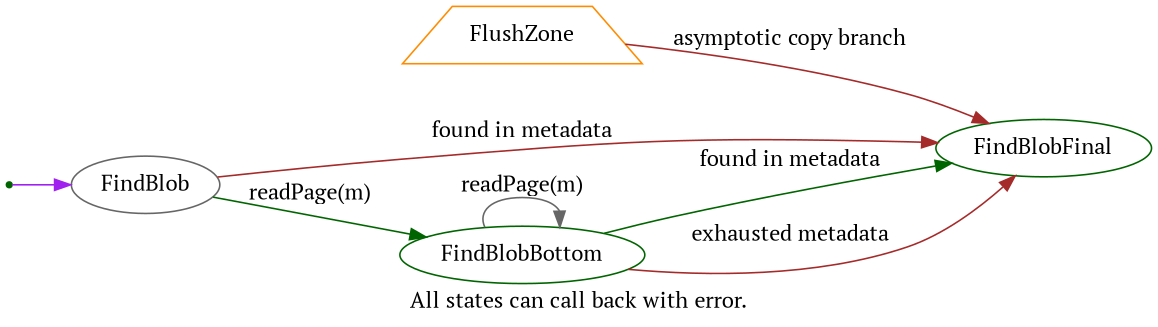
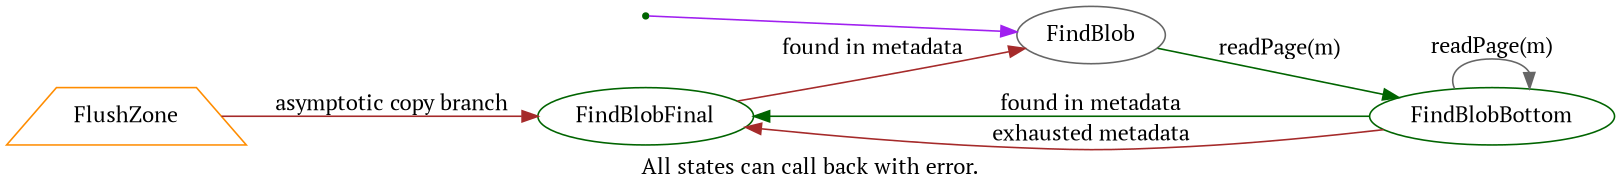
  digraph {
    fontname="PT Serif"
    label="All states can call back with error."
    rankdir=LR
    node [color=darkgreen fontname="PT Serif" shape=ellipse]
    edge [color=brown fontname="PT Serif"]
    FindBlobFinal
    FlushZone [color=darkorange shape=trapezium]
    qi [shape=point]
    FindBlob [color=gray40]
    FindBlobBottom
    FlushZone -> FindBlobFinal [label="asymptotic copy branch"]
    qi -> FindBlob [color=purple]
-   FindBlob -> FindBlobFinal [label="found in metadata"]
+   FindBlobFinal -> FindBlob [label="found in metadata"]
    FindBlob -> FindBlobBottom [color=darkgreen label="readPage(m)"]
    FindBlobBottom -> FindBlobFinal [color=darkgreen label="found in metadata"]
    FindBlobBottom -> FindBlobFinal [label="exhausted metadata"]
    FindBlobBottom -> FindBlobBottom [color=gray40 label="readPage(m)"]
  }
